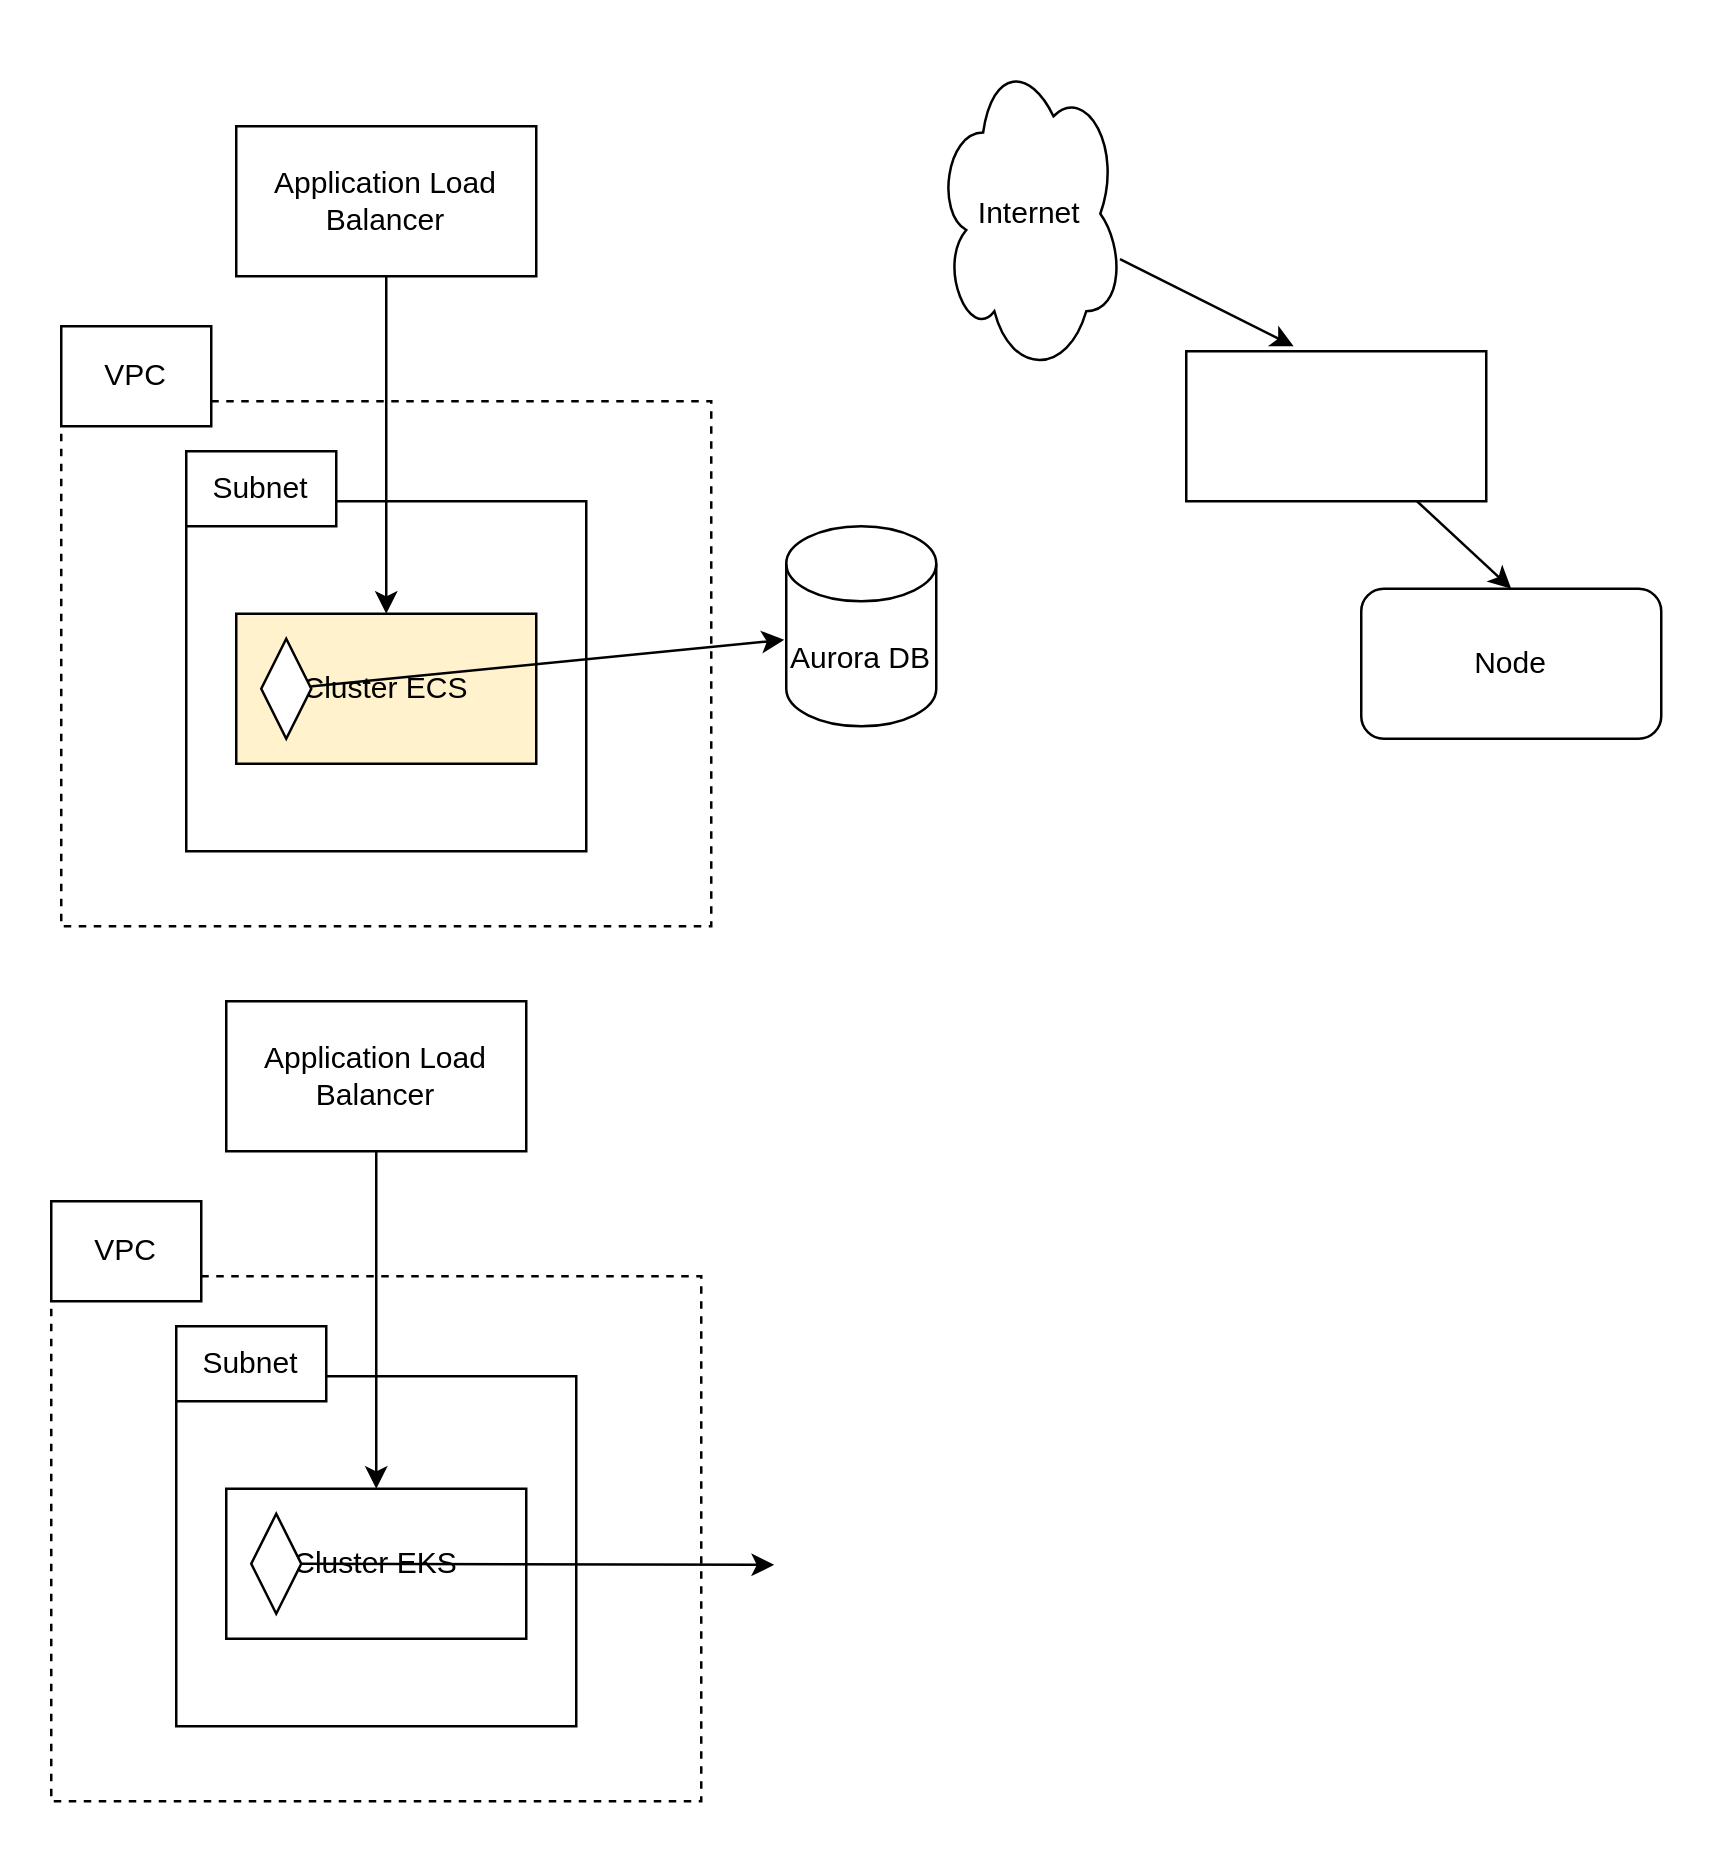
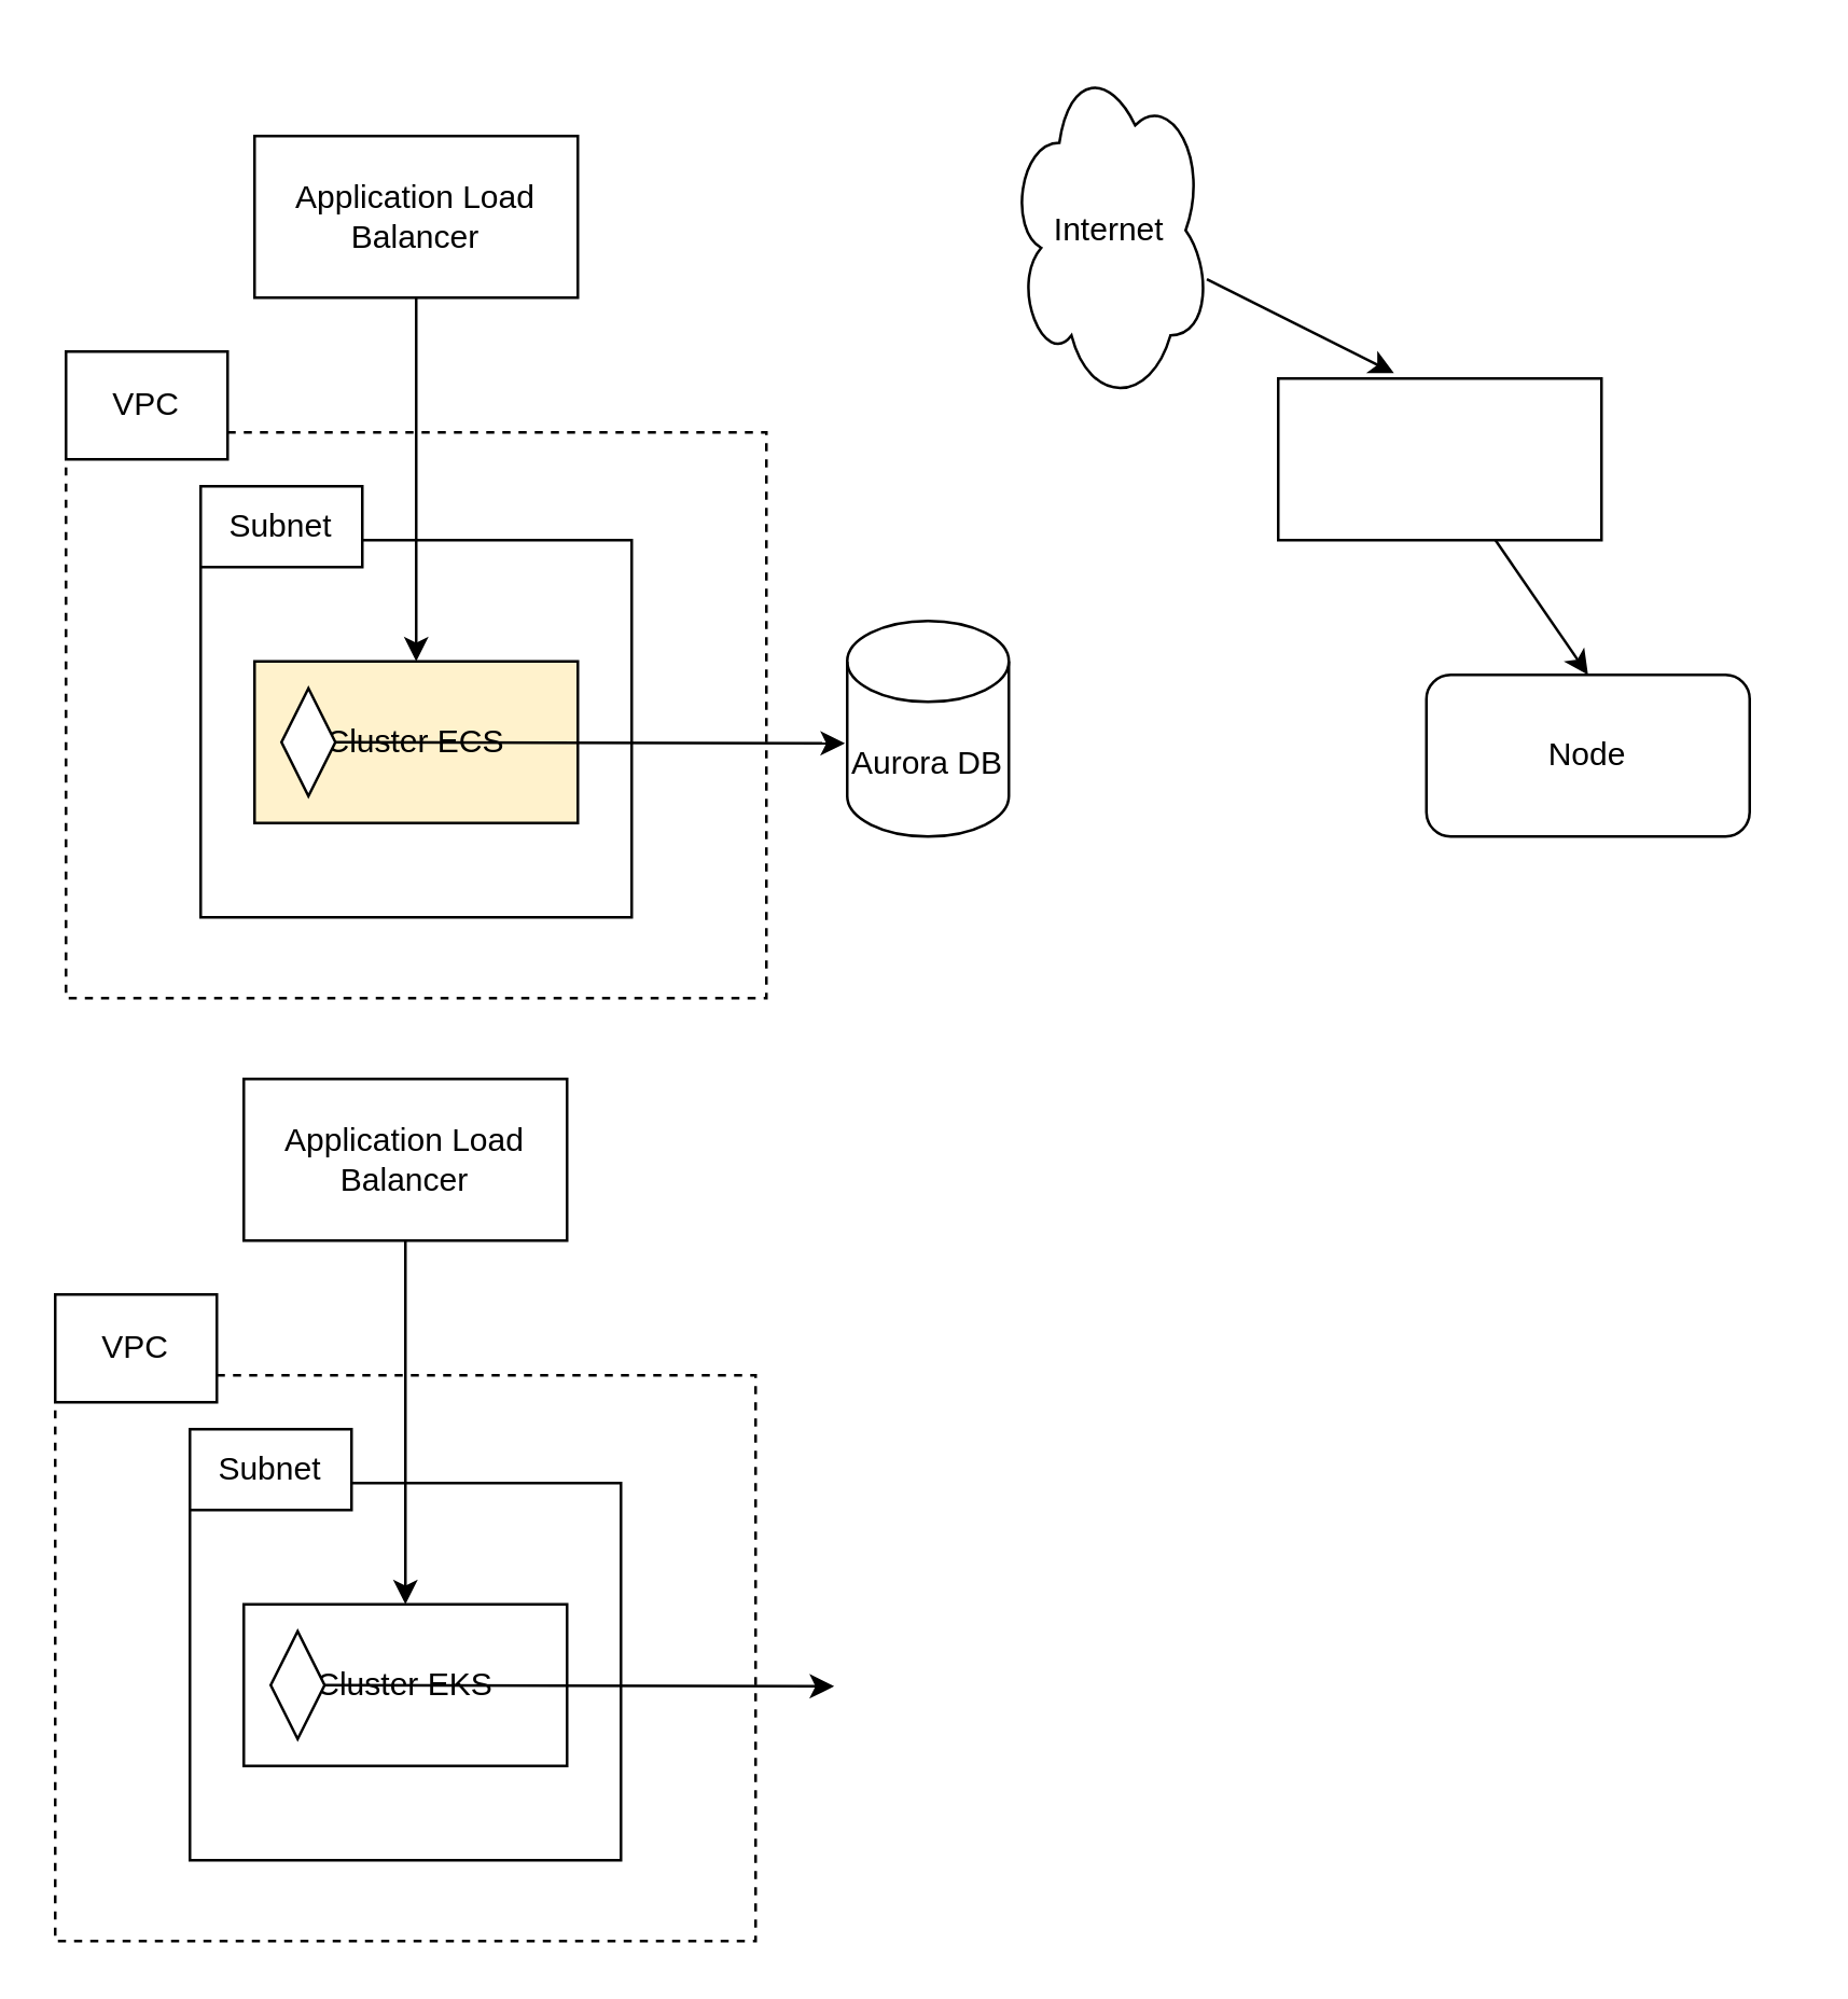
  <mxCell id="0" />
  <mxCell id="1" parent="0" />
  <mxCell id="2" value="" style="rounded=0;whiteSpace=wrap;html=1;dashed=1;" parent="1" vertex="1"><mxGeometry x="24" y="160" width="260" height="210" as="geometry" /></mxCell>
  <mxCell id="3" value="" style="rounded=0;whiteSpace=wrap;html=1;" parent="1" vertex="1"><mxGeometry x="74" y="200" width="160" height="140" as="geometry" /></mxCell>
  <mxCell id="4" style="edgeStyle=none;html=1;" parent="1" source="5" target="8" edge="1"><mxGeometry relative="1" as="geometry" /></mxCell>
  <mxCell id="5" value="Application Load Balancer" style="rounded=0;whiteSpace=wrap;html=1;" parent="1" vertex="1"><mxGeometry x="94" y="50" width="120" height="60" as="geometry" /></mxCell>
  <mxCell id="6" value="VPC" style="text;html=1;strokeColor=default;fillColor=default;align=center;verticalAlign=middle;whiteSpace=wrap;rounded=0;" parent="1" vertex="1"><mxGeometry x="24" y="130" width="60" height="40" as="geometry" /></mxCell>
  <mxCell id="7" value="Subnet" style="text;html=1;strokeColor=default;fillColor=default;align=center;verticalAlign=middle;whiteSpace=wrap;rounded=0;" parent="1" vertex="1"><mxGeometry x="74" y="180" width="60" height="30" as="geometry" /></mxCell>
  <mxCell id="8" value="Cluster ECS" style="rounded=0;whiteSpace=wrap;html=1;fillColor=#fff2cc;" parent="1" vertex="1"><mxGeometry x="94" y="245" width="120" height="60" as="geometry" /></mxCell>
  <mxCell id="9" style="edgeStyle=none;html=1;entryX=0.358;entryY=-0.033;entryDx=0;entryDy=0;entryPerimeter=0;" parent="1" source="10" target="13" edge="1"><mxGeometry relative="1" as="geometry" /></mxCell>
  <mxCell id="10" value="Internet" style="ellipse;shape=cloud;whiteSpace=wrap;html=1;strokeColor=default;fillColor=default;" parent="1" vertex="1"><mxGeometry x="374" y="20" width="75" height="130" as="geometry" /></mxCell>
- <mxCell id="11" value="Node" style="rounded=1;whiteSpace=wrap;html=1;strokeColor=default;fillColor=default;" parent="1" vertex="1"><mxGeometry x="544" y="235" width="120" height="60" as="geometry" /></mxCell>
+ <mxCell id="11" value="Node" style="rounded=1;whiteSpace=wrap;html=1;strokeColor=default;fillColor=default;" parent="1" vertex="1"><mxGeometry x="529" y="250" width="120" height="60" as="geometry" /></mxCell>
  <mxCell id="12" style="edgeStyle=none;html=1;entryX=0.5;entryY=0;entryDx=0;entryDy=0;" parent="1" source="13" target="11" edge="1"><mxGeometry relative="1" as="geometry" /></mxCell>
  <mxCell id="13" value="" style="rounded=0;whiteSpace=wrap;html=1;strokeColor=default;fillColor=default;" parent="1" vertex="1"><mxGeometry x="474" y="140" width="120" height="60" as="geometry" /></mxCell>
  <mxCell id="14" style="edgeStyle=none;html=1;entryX=-0.014;entryY=0.568;entryDx=0;entryDy=0;entryPerimeter=0;" parent="1" source="15" target="16" edge="1"><mxGeometry relative="1" as="geometry"><mxPoint x="374" y="275" as="targetPoint" /></mxGeometry></mxCell>
  <mxCell id="15" value="" style="rhombus;whiteSpace=wrap;html=1;strokeColor=default;fillColor=default;" parent="1" vertex="1"><mxGeometry x="104" y="255" width="20" height="40" as="geometry" /></mxCell>
- <mxCell id="16" value="Aurora DB" style="shape=cylinder3;whiteSpace=wrap;html=1;boundedLbl=1;backgroundOutline=1;size=15;strokeColor=default;fillColor=default;" parent="1" vertex="1"><mxGeometry x="314" y="210" width="60" height="80" as="geometry" /></mxCell>
+ <mxCell id="16" value="Aurora DB" style="shape=cylinder3;whiteSpace=wrap;html=1;boundedLbl=1;backgroundOutline=1;size=15;strokeColor=default;fillColor=default;" parent="1" vertex="1"><mxGeometry x="314" y="230" width="60" height="80" as="geometry" /></mxCell>
  <mxCell id="17" value="" style="rounded=0;whiteSpace=wrap;html=1;dashed=1;" parent="1" vertex="1"><mxGeometry x="20" y="510" width="260" height="210" as="geometry" /></mxCell>
  <mxCell id="18" value="" style="rounded=0;whiteSpace=wrap;html=1;" parent="1" vertex="1"><mxGeometry x="70" y="550" width="160" height="140" as="geometry" /></mxCell>
  <mxCell id="19" style="edgeStyle=none;html=1;" parent="1" source="20" target="23" edge="1"><mxGeometry relative="1" as="geometry" /></mxCell>
  <mxCell id="20" value="Application Load Balancer" style="rounded=0;whiteSpace=wrap;html=1;" parent="1" vertex="1"><mxGeometry x="90" y="400" width="120" height="60" as="geometry" /></mxCell>
  <mxCell id="21" value="VPC" style="text;html=1;strokeColor=default;fillColor=default;align=center;verticalAlign=middle;whiteSpace=wrap;rounded=0;" parent="1" vertex="1"><mxGeometry x="20" y="480" width="60" height="40" as="geometry" /></mxCell>
  <mxCell id="22" value="Subnet" style="text;html=1;strokeColor=default;fillColor=default;align=center;verticalAlign=middle;whiteSpace=wrap;rounded=0;" parent="1" vertex="1"><mxGeometry x="70" y="530" width="60" height="30" as="geometry" /></mxCell>
  <mxCell id="23" value="Cluster EKS" style="rounded=0;whiteSpace=wrap;html=1;" parent="1" vertex="1"><mxGeometry x="90" y="595" width="120" height="60" as="geometry" /></mxCell>
  <mxCell id="24" style="edgeStyle=none;html=1;entryX=-0.014;entryY=0.568;entryDx=0;entryDy=0;entryPerimeter=0;" parent="1" source="25" edge="1"><mxGeometry relative="1" as="geometry"><mxPoint x="309.16" y="625.44" as="targetPoint" /></mxGeometry></mxCell>
  <mxCell id="25" value="" style="rhombus;whiteSpace=wrap;html=1;strokeColor=default;fillColor=default;" parent="1" vertex="1"><mxGeometry x="100" y="605" width="20" height="40" as="geometry" /></mxCell>
